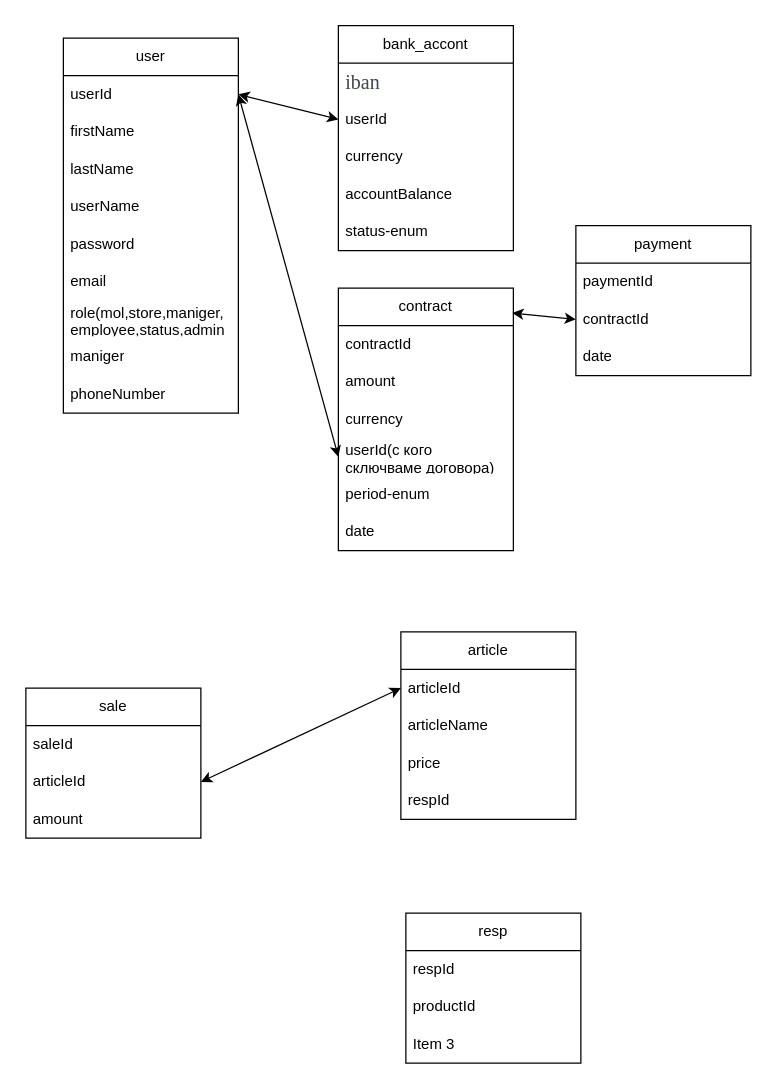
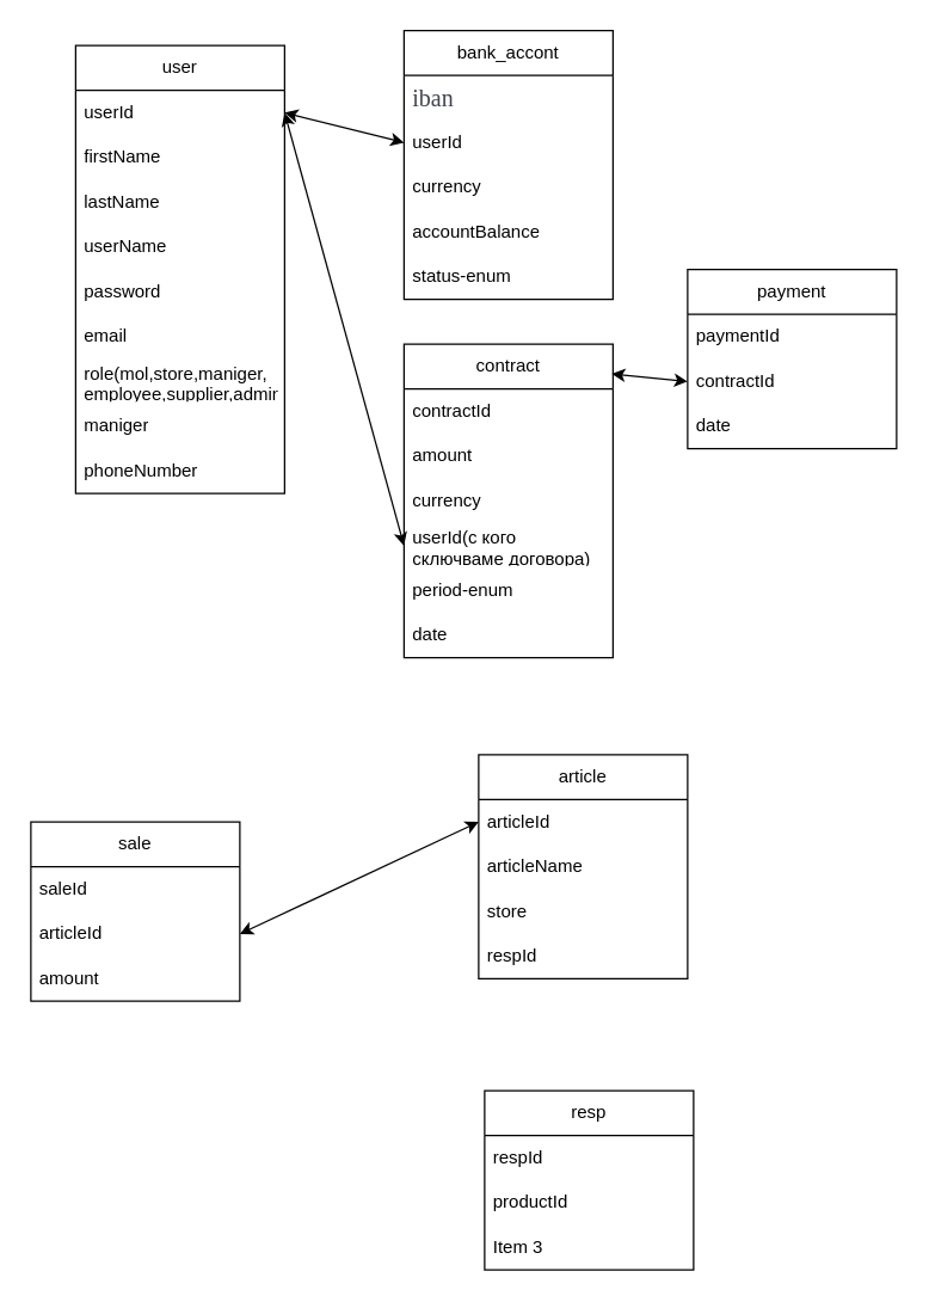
  <mxCell id="0" />
  <mxCell id="1" parent="0" />
  <mxCell id="2" value="user" style="swimlane;fontStyle=0;childLayout=stackLayout;horizontal=1;startSize=30;horizontalStack=0;resizeParent=1;resizeParentMax=0;resizeLast=0;collapsible=1;marginBottom=0;whiteSpace=wrap;html=1;" parent="1" vertex="1"><mxGeometry x="50" y="30" width="140" height="300" as="geometry" /></mxCell>
  <mxCell id="3" value="userId" style="text;strokeColor=none;fillColor=none;align=left;verticalAlign=middle;spacingLeft=4;spacingRight=4;overflow=hidden;points=[[0,0.5],[1,0.5]];portConstraint=eastwest;rotatable=0;whiteSpace=wrap;html=1;" parent="2" vertex="1"><mxGeometry y="30" width="140" height="30" as="geometry" /></mxCell>
  <mxCell id="4" value="firstName" style="text;strokeColor=none;fillColor=none;align=left;verticalAlign=middle;spacingLeft=4;spacingRight=4;overflow=hidden;points=[[0,0.5],[1,0.5]];portConstraint=eastwest;rotatable=0;whiteSpace=wrap;html=1;" parent="2" vertex="1"><mxGeometry y="60" width="140" height="30" as="geometry" /></mxCell>
  <mxCell id="5" value="lastName" style="text;strokeColor=none;fillColor=none;align=left;verticalAlign=middle;spacingLeft=4;spacingRight=4;overflow=hidden;points=[[0,0.5],[1,0.5]];portConstraint=eastwest;rotatable=0;whiteSpace=wrap;html=1;" parent="2" vertex="1"><mxGeometry y="90" width="140" height="30" as="geometry" /></mxCell>
  <mxCell id="6" value="userName" style="text;strokeColor=none;fillColor=none;align=left;verticalAlign=middle;spacingLeft=4;spacingRight=4;overflow=hidden;points=[[0,0.5],[1,0.5]];portConstraint=eastwest;rotatable=0;whiteSpace=wrap;html=1;" parent="2" vertex="1"><mxGeometry y="120" width="140" height="30" as="geometry" /></mxCell>
  <mxCell id="7" value="password" style="text;strokeColor=none;fillColor=none;align=left;verticalAlign=middle;spacingLeft=4;spacingRight=4;overflow=hidden;points=[[0,0.5],[1,0.5]];portConstraint=eastwest;rotatable=0;whiteSpace=wrap;html=1;" parent="2" vertex="1"><mxGeometry y="150" width="140" height="30" as="geometry" /></mxCell>
  <mxCell id="8" value="email" style="text;strokeColor=none;fillColor=none;align=left;verticalAlign=middle;spacingLeft=4;spacingRight=4;overflow=hidden;points=[[0,0.5],[1,0.5]];portConstraint=eastwest;rotatable=0;whiteSpace=wrap;html=1;" parent="2" vertex="1"><mxGeometry y="180" width="140" height="30" as="geometry" /></mxCell>
- <mxCell id="9" value="role(mol,store,maniger,&lt;div&gt;employee,status,admin&lt;/div&gt;" style="text;strokeColor=none;fillColor=none;align=left;verticalAlign=middle;spacingLeft=4;spacingRight=4;overflow=hidden;points=[[0,0.5],[1,0.5]];portConstraint=eastwest;rotatable=0;whiteSpace=wrap;html=1;" parent="2" vertex="1"><mxGeometry y="210" width="140" height="30" as="geometry" /></mxCell>
+ <mxCell id="9" value="role(mol,store,maniger,&lt;div&gt;employee,supplier,admin&lt;/div&gt;" style="text;strokeColor=none;fillColor=none;align=left;verticalAlign=middle;spacingLeft=4;spacingRight=4;overflow=hidden;points=[[0,0.5],[1,0.5]];portConstraint=eastwest;rotatable=0;whiteSpace=wrap;html=1;" parent="2" vertex="1"><mxGeometry y="210" width="140" height="30" as="geometry" /></mxCell>
  <mxCell id="10" value="maniger" style="text;strokeColor=none;fillColor=none;align=left;verticalAlign=middle;spacingLeft=4;spacingRight=4;overflow=hidden;points=[[0,0.5],[1,0.5]];portConstraint=eastwest;rotatable=0;whiteSpace=wrap;html=1;" parent="2" vertex="1"><mxGeometry y="240" width="140" height="30" as="geometry" /></mxCell>
  <mxCell id="11" value="phoneNumber" style="text;strokeColor=none;fillColor=none;align=left;verticalAlign=middle;spacingLeft=4;spacingRight=4;overflow=hidden;points=[[0,0.5],[1,0.5]];portConstraint=eastwest;rotatable=0;whiteSpace=wrap;html=1;" parent="2" vertex="1"><mxGeometry y="270" width="140" height="30" as="geometry" /></mxCell>
  <mxCell id="12" value="bank_accont" style="swimlane;fontStyle=0;childLayout=stackLayout;horizontal=1;startSize=30;horizontalStack=0;resizeParent=1;resizeParentMax=0;resizeLast=0;collapsible=1;marginBottom=0;whiteSpace=wrap;html=1;" parent="1" vertex="1"><mxGeometry x="270" y="20" width="140" height="180" as="geometry" /></mxCell>
  <mxCell id="13" value="&lt;font face=&quot;Roboto Slab&quot; color=&quot;#41454f&quot;&gt;&lt;span style=&quot;font-size: 16px; background-color: rgb(255, 255, 255);&quot;&gt;iban&lt;/span&gt;&lt;/font&gt;" style="text;strokeColor=none;fillColor=none;align=left;verticalAlign=middle;spacingLeft=4;spacingRight=4;overflow=hidden;points=[[0,0.5],[1,0.5]];portConstraint=eastwest;rotatable=0;whiteSpace=wrap;html=1;" parent="12" vertex="1"><mxGeometry y="30" width="140" height="30" as="geometry" /></mxCell>
  <mxCell id="14" value="userId" style="text;strokeColor=none;fillColor=none;align=left;verticalAlign=middle;spacingLeft=4;spacingRight=4;overflow=hidden;points=[[0,0.5],[1,0.5]];portConstraint=eastwest;rotatable=0;whiteSpace=wrap;html=1;" parent="12" vertex="1"><mxGeometry y="60" width="140" height="30" as="geometry" /></mxCell>
  <mxCell id="15" value="currency" style="text;strokeColor=none;fillColor=none;align=left;verticalAlign=middle;spacingLeft=4;spacingRight=4;overflow=hidden;points=[[0,0.5],[1,0.5]];portConstraint=eastwest;rotatable=0;whiteSpace=wrap;html=1;" parent="12" vertex="1"><mxGeometry y="90" width="140" height="30" as="geometry" /></mxCell>
  <mxCell id="16" value="accountBalance" style="text;strokeColor=none;fillColor=none;align=left;verticalAlign=middle;spacingLeft=4;spacingRight=4;overflow=hidden;points=[[0,0.5],[1,0.5]];portConstraint=eastwest;rotatable=0;whiteSpace=wrap;html=1;" parent="12" vertex="1"><mxGeometry y="120" width="140" height="30" as="geometry" /></mxCell>
  <mxCell id="17" value="status-enum" style="text;strokeColor=none;fillColor=none;align=left;verticalAlign=middle;spacingLeft=4;spacingRight=4;overflow=hidden;points=[[0,0.5],[1,0.5]];portConstraint=eastwest;rotatable=0;whiteSpace=wrap;html=1;" parent="12" vertex="1"><mxGeometry y="150" width="140" height="30" as="geometry" /></mxCell>
  <mxCell id="18" value="" style="endArrow=classic;startArrow=classic;html=1;rounded=0;exitX=1;exitY=0.5;exitDx=0;exitDy=0;entryX=0;entryY=0.5;entryDx=0;entryDy=0;" parent="1" source="3" target="14" edge="1"><mxGeometry width="50" height="50" relative="1" as="geometry"><mxPoint x="310" y="260" as="sourcePoint" /><mxPoint x="360" y="210" as="targetPoint" /></mxGeometry></mxCell>
  <mxCell id="19" value="contract" style="swimlane;fontStyle=0;childLayout=stackLayout;horizontal=1;startSize=30;horizontalStack=0;resizeParent=1;resizeParentMax=0;resizeLast=0;collapsible=1;marginBottom=0;whiteSpace=wrap;html=1;" parent="1" vertex="1"><mxGeometry x="270" y="230" width="140" height="210" as="geometry" /></mxCell>
  <mxCell id="20" value="contractId" style="text;strokeColor=none;fillColor=none;align=left;verticalAlign=middle;spacingLeft=4;spacingRight=4;overflow=hidden;points=[[0,0.5],[1,0.5]];portConstraint=eastwest;rotatable=0;whiteSpace=wrap;html=1;" parent="19" vertex="1"><mxGeometry y="30" width="140" height="30" as="geometry" /></mxCell>
  <mxCell id="21" value="amount" style="text;strokeColor=none;fillColor=none;align=left;verticalAlign=middle;spacingLeft=4;spacingRight=4;overflow=hidden;points=[[0,0.5],[1,0.5]];portConstraint=eastwest;rotatable=0;whiteSpace=wrap;html=1;" parent="19" vertex="1"><mxGeometry y="60" width="140" height="30" as="geometry" /></mxCell>
  <mxCell id="22" value="currency" style="text;strokeColor=none;fillColor=none;align=left;verticalAlign=middle;spacingLeft=4;spacingRight=4;overflow=hidden;points=[[0,0.5],[1,0.5]];portConstraint=eastwest;rotatable=0;whiteSpace=wrap;html=1;" parent="19" vertex="1"><mxGeometry y="90" width="140" height="30" as="geometry" /></mxCell>
  <mxCell id="23" value="userId(с кого сключваме договора)" style="text;strokeColor=none;fillColor=none;align=left;verticalAlign=middle;spacingLeft=4;spacingRight=4;overflow=hidden;points=[[0,0.5],[1,0.5]];portConstraint=eastwest;rotatable=0;whiteSpace=wrap;html=1;" parent="19" vertex="1"><mxGeometry y="120" width="140" height="30" as="geometry" /></mxCell>
  <mxCell id="24" value="period-enum" style="text;strokeColor=none;fillColor=none;align=left;verticalAlign=middle;spacingLeft=4;spacingRight=4;overflow=hidden;points=[[0,0.5],[1,0.5]];portConstraint=eastwest;rotatable=0;whiteSpace=wrap;html=1;" parent="19" vertex="1"><mxGeometry y="150" width="140" height="30" as="geometry" /></mxCell>
  <mxCell id="25" value="date" style="text;strokeColor=none;fillColor=none;align=left;verticalAlign=middle;spacingLeft=4;spacingRight=4;overflow=hidden;points=[[0,0.5],[1,0.5]];portConstraint=eastwest;rotatable=0;whiteSpace=wrap;html=1;" parent="19" vertex="1"><mxGeometry y="180" width="140" height="30" as="geometry" /></mxCell>
  <mxCell id="26" value="" style="endArrow=classic;startArrow=classic;html=1;rounded=0;exitX=1;exitY=0.5;exitDx=0;exitDy=0;entryX=0;entryY=0.5;entryDx=0;entryDy=0;" parent="1" source="3" target="23" edge="1"><mxGeometry width="50" height="50" relative="1" as="geometry"><mxPoint x="220" y="220" as="sourcePoint" /><mxPoint x="270" y="170" as="targetPoint" /></mxGeometry></mxCell>
  <mxCell id="27" value="payment" style="swimlane;fontStyle=0;childLayout=stackLayout;horizontal=1;startSize=30;horizontalStack=0;resizeParent=1;resizeParentMax=0;resizeLast=0;collapsible=1;marginBottom=0;whiteSpace=wrap;html=1;" parent="1" vertex="1"><mxGeometry x="460" y="180" width="140" height="120" as="geometry" /></mxCell>
  <mxCell id="28" value="paymentId" style="text;strokeColor=none;fillColor=none;align=left;verticalAlign=middle;spacingLeft=4;spacingRight=4;overflow=hidden;points=[[0,0.5],[1,0.5]];portConstraint=eastwest;rotatable=0;whiteSpace=wrap;html=1;" parent="27" vertex="1"><mxGeometry y="30" width="140" height="30" as="geometry" /></mxCell>
  <mxCell id="29" value="contractId" style="text;strokeColor=none;fillColor=none;align=left;verticalAlign=middle;spacingLeft=4;spacingRight=4;overflow=hidden;points=[[0,0.5],[1,0.5]];portConstraint=eastwest;rotatable=0;whiteSpace=wrap;html=1;" parent="27" vertex="1"><mxGeometry y="60" width="140" height="30" as="geometry" /></mxCell>
  <mxCell id="30" value="date" style="text;strokeColor=none;fillColor=none;align=left;verticalAlign=middle;spacingLeft=4;spacingRight=4;overflow=hidden;points=[[0,0.5],[1,0.5]];portConstraint=eastwest;rotatable=0;whiteSpace=wrap;html=1;" parent="27" vertex="1"><mxGeometry y="90" width="140" height="30" as="geometry" /></mxCell>
  <mxCell id="31" value="" style="endArrow=classic;startArrow=classic;html=1;rounded=0;exitX=0.994;exitY=0.095;exitDx=0;exitDy=0;exitPerimeter=0;entryX=0;entryY=0.5;entryDx=0;entryDy=0;" parent="1" source="19" target="29" edge="1"><mxGeometry width="50" height="50" relative="1" as="geometry"><mxPoint x="410" y="280" as="sourcePoint" /><mxPoint x="460" y="230" as="targetPoint" /></mxGeometry></mxCell>
  <mxCell id="32" value="sale" style="swimlane;fontStyle=0;childLayout=stackLayout;horizontal=1;startSize=30;horizontalStack=0;resizeParent=1;resizeParentMax=0;resizeLast=0;collapsible=1;marginBottom=0;whiteSpace=wrap;html=1;" parent="1" vertex="1"><mxGeometry x="20" y="550" width="140" height="120" as="geometry" /></mxCell>
  <mxCell id="33" value="saleId" style="text;strokeColor=none;fillColor=none;align=left;verticalAlign=middle;spacingLeft=4;spacingRight=4;overflow=hidden;points=[[0,0.5],[1,0.5]];portConstraint=eastwest;rotatable=0;whiteSpace=wrap;html=1;" parent="32" vertex="1"><mxGeometry y="30" width="140" height="30" as="geometry" /></mxCell>
  <mxCell id="34" value="articleId" style="text;strokeColor=none;fillColor=none;align=left;verticalAlign=middle;spacingLeft=4;spacingRight=4;overflow=hidden;points=[[0,0.5],[1,0.5]];portConstraint=eastwest;rotatable=0;whiteSpace=wrap;html=1;" parent="32" vertex="1"><mxGeometry y="60" width="140" height="30" as="geometry" /></mxCell>
  <mxCell id="35" value="amount" style="text;strokeColor=none;fillColor=none;align=left;verticalAlign=middle;spacingLeft=4;spacingRight=4;overflow=hidden;points=[[0,0.5],[1,0.5]];portConstraint=eastwest;rotatable=0;whiteSpace=wrap;html=1;" parent="32" vertex="1"><mxGeometry y="90" width="140" height="30" as="geometry" /></mxCell>
  <mxCell id="36" value="article" style="swimlane;fontStyle=0;childLayout=stackLayout;horizontal=1;startSize=30;horizontalStack=0;resizeParent=1;resizeParentMax=0;resizeLast=0;collapsible=1;marginBottom=0;whiteSpace=wrap;html=1;" parent="1" vertex="1"><mxGeometry x="320" y="505" width="140" height="150" as="geometry" /></mxCell>
  <mxCell id="37" value="articleId" style="text;strokeColor=none;fillColor=none;align=left;verticalAlign=middle;spacingLeft=4;spacingRight=4;overflow=hidden;points=[[0,0.5],[1,0.5]];portConstraint=eastwest;rotatable=0;whiteSpace=wrap;html=1;" parent="36" vertex="1"><mxGeometry y="30" width="140" height="30" as="geometry" /></mxCell>
  <mxCell id="38" value="articleName" style="text;strokeColor=none;fillColor=none;align=left;verticalAlign=middle;spacingLeft=4;spacingRight=4;overflow=hidden;points=[[0,0.5],[1,0.5]];portConstraint=eastwest;rotatable=0;whiteSpace=wrap;html=1;" parent="36" vertex="1"><mxGeometry y="60" width="140" height="30" as="geometry" /></mxCell>
- <mxCell id="39" value="price" style="text;strokeColor=none;fillColor=none;align=left;verticalAlign=middle;spacingLeft=4;spacingRight=4;overflow=hidden;points=[[0,0.5],[1,0.5]];portConstraint=eastwest;rotatable=0;whiteSpace=wrap;html=1;" parent="36" vertex="1"><mxGeometry y="90" width="140" height="30" as="geometry" /></mxCell>
+ <mxCell id="39" value="store" style="text;strokeColor=none;fillColor=none;align=left;verticalAlign=middle;spacingLeft=4;spacingRight=4;overflow=hidden;points=[[0,0.5],[1,0.5]];portConstraint=eastwest;rotatable=0;whiteSpace=wrap;html=1;" parent="36" vertex="1"><mxGeometry y="90" width="140" height="30" as="geometry" /></mxCell>
  <mxCell id="40" value="respId" style="text;strokeColor=none;fillColor=none;align=left;verticalAlign=middle;spacingLeft=4;spacingRight=4;overflow=hidden;points=[[0,0.5],[1,0.5]];portConstraint=eastwest;rotatable=0;whiteSpace=wrap;html=1;" parent="36" vertex="1"><mxGeometry y="120" width="140" height="30" as="geometry" /></mxCell>
  <mxCell id="41" value="" style="endArrow=classic;startArrow=classic;html=1;rounded=0;exitX=1;exitY=0.5;exitDx=0;exitDy=0;entryX=0;entryY=0.5;entryDx=0;entryDy=0;" parent="1" source="34" target="37" edge="1"><mxGeometry width="50" height="50" relative="1" as="geometry"><mxPoint x="190" y="620" as="sourcePoint" /><mxPoint x="240" y="570" as="targetPoint" /></mxGeometry></mxCell>
  <mxCell id="42" value="resp" style="swimlane;fontStyle=0;childLayout=stackLayout;horizontal=1;startSize=30;horizontalStack=0;resizeParent=1;resizeParentMax=0;resizeLast=0;collapsible=1;marginBottom=0;whiteSpace=wrap;html=1;" parent="1" vertex="1"><mxGeometry x="324" y="730" width="140" height="120" as="geometry" /></mxCell>
  <mxCell id="43" value="respId" style="text;strokeColor=none;fillColor=none;align=left;verticalAlign=middle;spacingLeft=4;spacingRight=4;overflow=hidden;points=[[0,0.5],[1,0.5]];portConstraint=eastwest;rotatable=0;whiteSpace=wrap;html=1;" parent="42" vertex="1"><mxGeometry y="30" width="140" height="30" as="geometry" /></mxCell>
  <mxCell id="44" value="productId" style="text;strokeColor=none;fillColor=none;align=left;verticalAlign=middle;spacingLeft=4;spacingRight=4;overflow=hidden;points=[[0,0.5],[1,0.5]];portConstraint=eastwest;rotatable=0;whiteSpace=wrap;html=1;" parent="42" vertex="1"><mxGeometry y="60" width="140" height="30" as="geometry" /></mxCell>
  <mxCell id="45" value="Item 3" style="text;strokeColor=none;fillColor=none;align=left;verticalAlign=middle;spacingLeft=4;spacingRight=4;overflow=hidden;points=[[0,0.5],[1,0.5]];portConstraint=eastwest;rotatable=0;whiteSpace=wrap;html=1;" parent="42" vertex="1"><mxGeometry y="90" width="140" height="30" as="geometry" /></mxCell>
